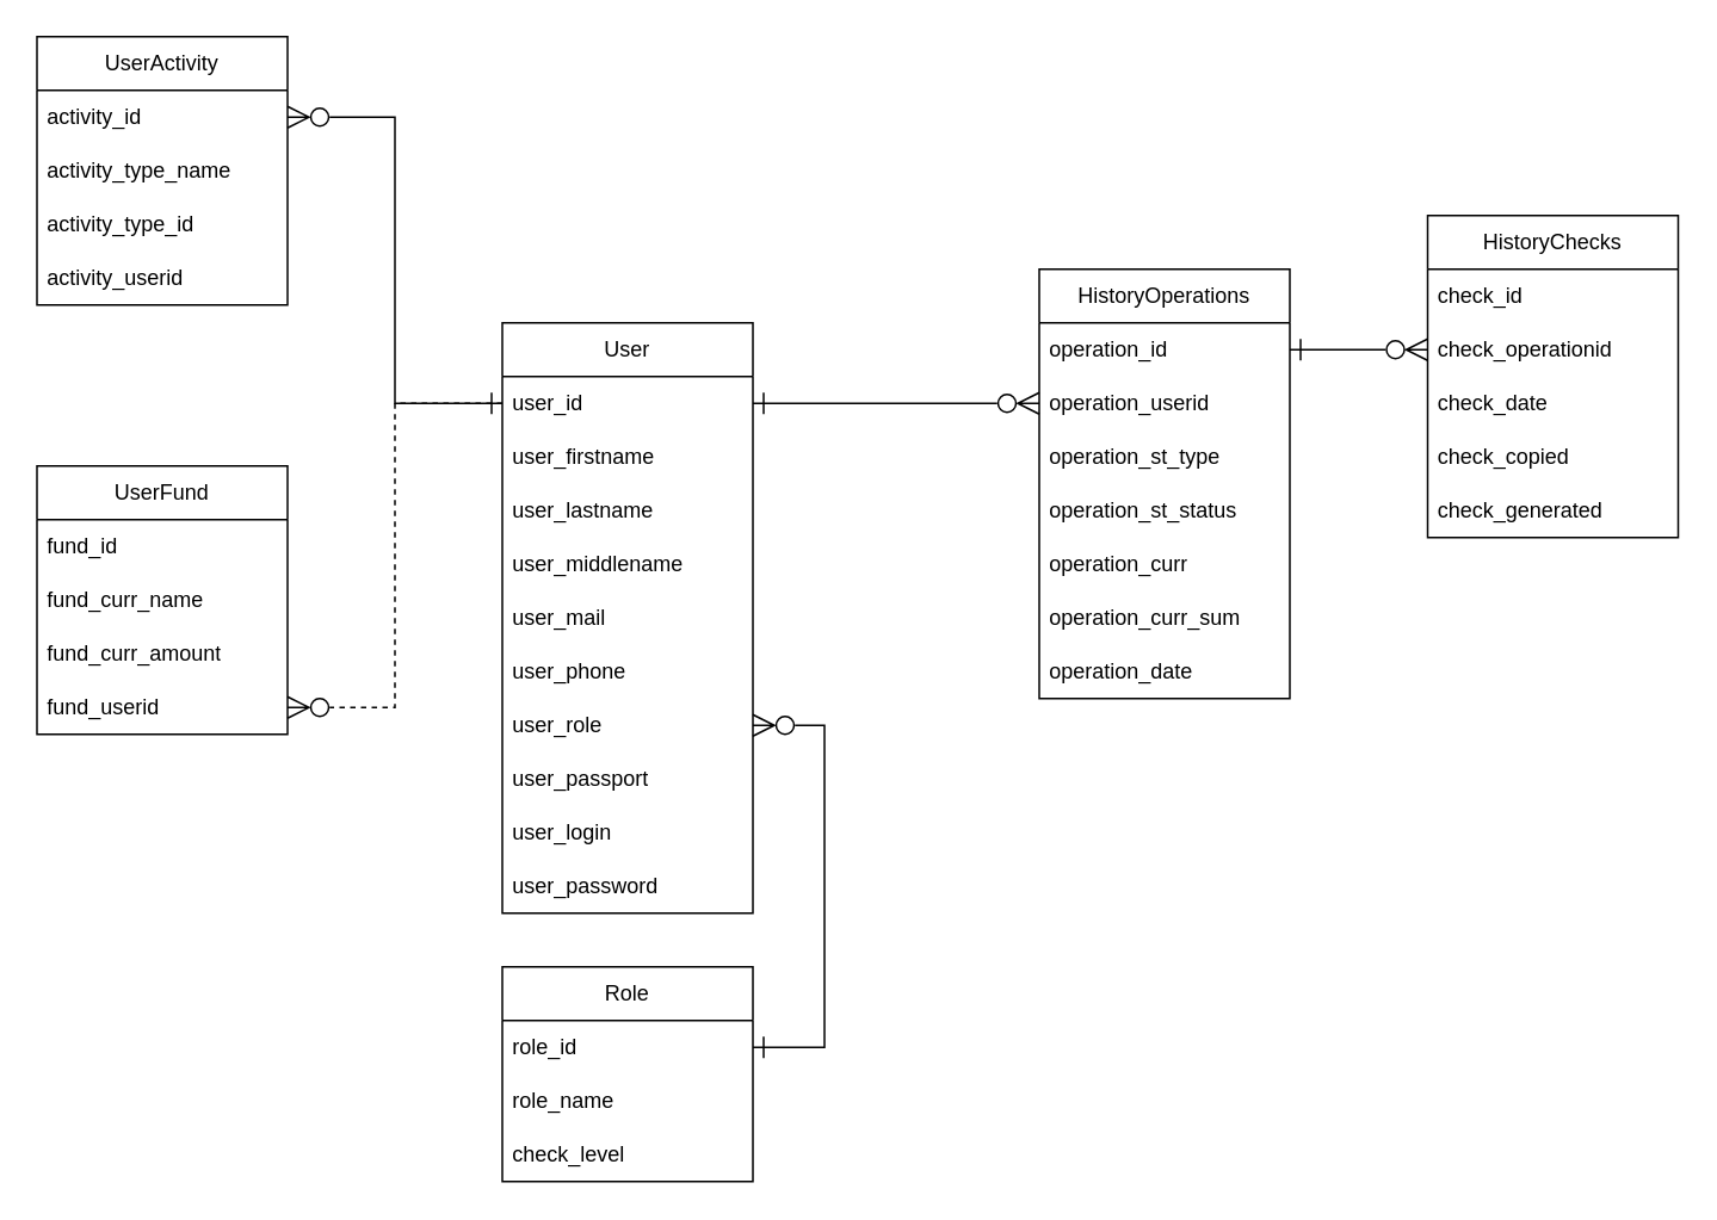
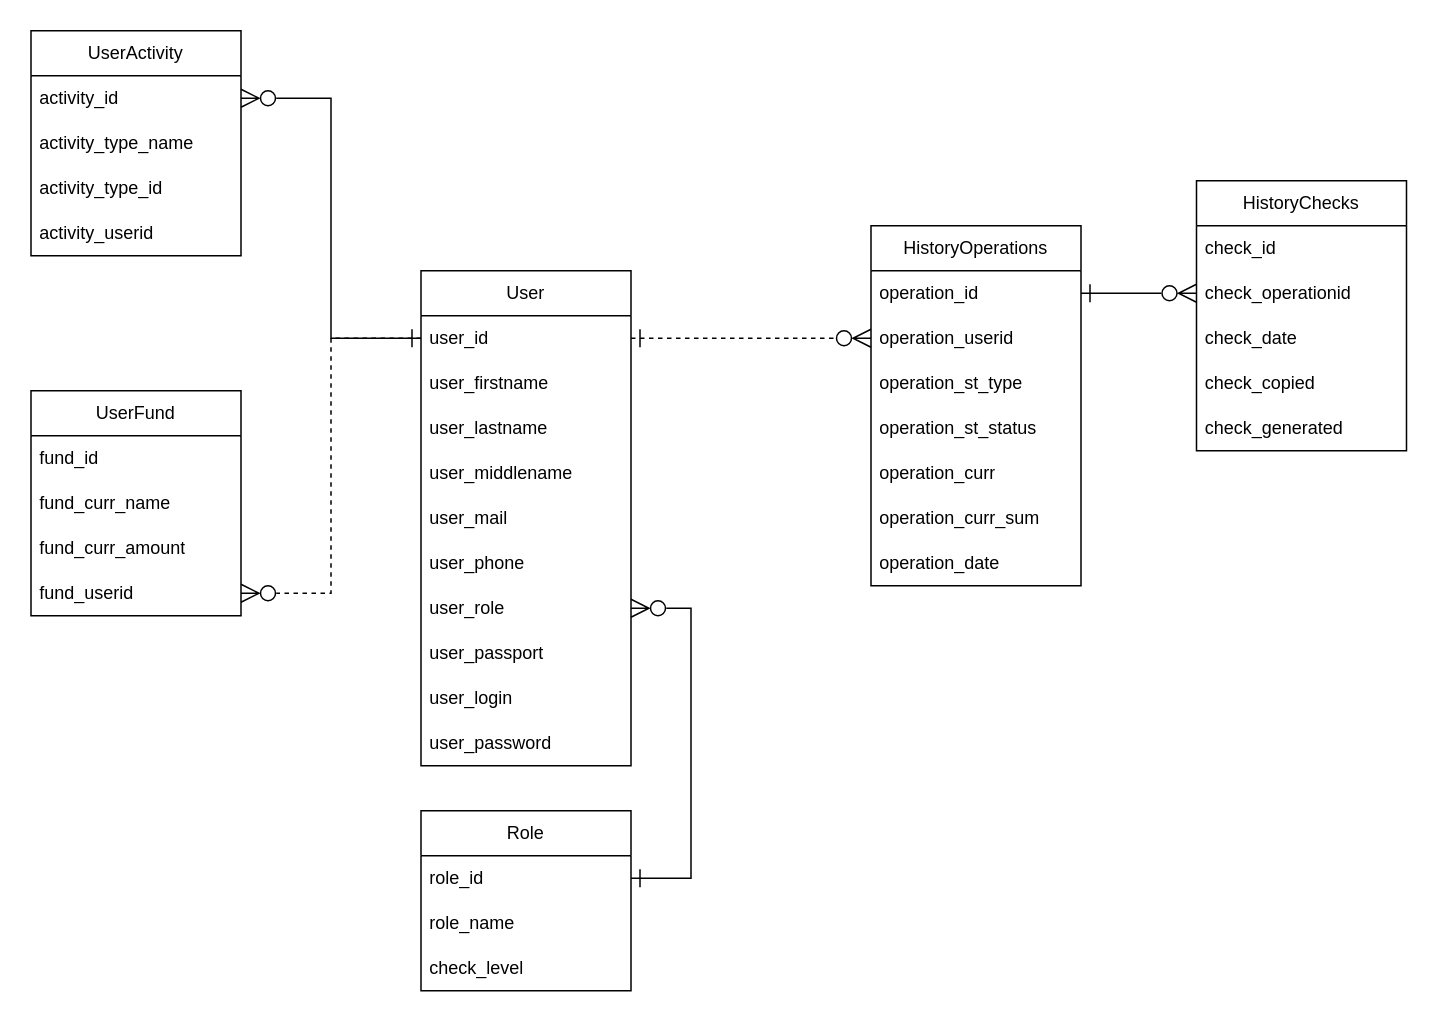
  <mxCell id="0" />
  <mxCell id="1" parent="0" />
  <mxCell id="2" value="UserActivity" style="swimlane;fontStyle=0;childLayout=stackLayout;horizontal=1;startSize=30;horizontalStack=0;resizeParent=1;resizeParentMax=0;resizeLast=0;collapsible=1;marginBottom=0;whiteSpace=wrap;html=1;" vertex="1" parent="1"><mxGeometry x="20" y="20" width="140" height="150" as="geometry" /></mxCell>
  <mxCell id="3" value="activity_id" style="text;strokeColor=none;fillColor=none;align=left;verticalAlign=middle;spacingLeft=4;spacingRight=4;overflow=hidden;points=[[0,0.5],[1,0.5]];portConstraint=eastwest;rotatable=0;whiteSpace=wrap;html=1;" vertex="1" parent="2"><mxGeometry y="30" width="140" height="30" as="geometry" /></mxCell>
  <mxCell id="4" value="activity_type_name" style="text;strokeColor=none;fillColor=none;align=left;verticalAlign=middle;spacingLeft=4;spacingRight=4;overflow=hidden;points=[[0,0.5],[1,0.5]];portConstraint=eastwest;rotatable=0;whiteSpace=wrap;html=1;" vertex="1" parent="2"><mxGeometry y="60" width="140" height="30" as="geometry" /></mxCell>
  <mxCell id="5" value="activity_type_id" style="text;strokeColor=none;fillColor=none;align=left;verticalAlign=middle;spacingLeft=4;spacingRight=4;overflow=hidden;points=[[0,0.5],[1,0.5]];portConstraint=eastwest;rotatable=0;whiteSpace=wrap;html=1;" vertex="1" parent="2"><mxGeometry y="90" width="140" height="30" as="geometry" /></mxCell>
  <mxCell id="6" value="activity_userid" style="text;strokeColor=none;fillColor=none;align=left;verticalAlign=middle;spacingLeft=4;spacingRight=4;overflow=hidden;points=[[0,0.5],[1,0.5]];portConstraint=eastwest;rotatable=0;whiteSpace=wrap;html=1;" vertex="1" parent="2"><mxGeometry y="120" width="140" height="30" as="geometry" /></mxCell>
  <mxCell id="7" value="UserFund" style="swimlane;fontStyle=0;childLayout=stackLayout;horizontal=1;startSize=30;horizontalStack=0;resizeParent=1;resizeParentMax=0;resizeLast=0;collapsible=1;marginBottom=0;whiteSpace=wrap;html=1;" vertex="1" parent="1"><mxGeometry x="20" y="260" width="140" height="150" as="geometry" /></mxCell>
  <mxCell id="8" value="fund_id" style="text;strokeColor=none;fillColor=none;align=left;verticalAlign=middle;spacingLeft=4;spacingRight=4;overflow=hidden;points=[[0,0.5],[1,0.5]];portConstraint=eastwest;rotatable=0;whiteSpace=wrap;html=1;" vertex="1" parent="7"><mxGeometry y="30" width="140" height="30" as="geometry" /></mxCell>
  <mxCell id="9" value="fund_curr_name" style="text;strokeColor=none;fillColor=none;align=left;verticalAlign=middle;spacingLeft=4;spacingRight=4;overflow=hidden;points=[[0,0.5],[1,0.5]];portConstraint=eastwest;rotatable=0;whiteSpace=wrap;html=1;" vertex="1" parent="7"><mxGeometry y="60" width="140" height="30" as="geometry" /></mxCell>
  <mxCell id="10" value="fund_curr_amount" style="text;strokeColor=none;fillColor=none;align=left;verticalAlign=middle;spacingLeft=4;spacingRight=4;overflow=hidden;points=[[0,0.5],[1,0.5]];portConstraint=eastwest;rotatable=0;whiteSpace=wrap;html=1;" vertex="1" parent="7"><mxGeometry y="90" width="140" height="30" as="geometry" /></mxCell>
  <mxCell id="11" value="fund_userid" style="text;strokeColor=none;fillColor=none;align=left;verticalAlign=middle;spacingLeft=4;spacingRight=4;overflow=hidden;points=[[0,0.5],[1,0.5]];portConstraint=eastwest;rotatable=0;whiteSpace=wrap;html=1;" vertex="1" parent="7"><mxGeometry y="120" width="140" height="30" as="geometry" /></mxCell>
  <mxCell id="12" value="User" style="swimlane;fontStyle=0;childLayout=stackLayout;horizontal=1;startSize=30;horizontalStack=0;resizeParent=1;resizeParentMax=0;resizeLast=0;collapsible=1;marginBottom=0;whiteSpace=wrap;html=1;" vertex="1" parent="1"><mxGeometry x="280" y="180" width="140" height="330" as="geometry" /></mxCell>
  <mxCell id="13" value="user_id" style="text;strokeColor=none;fillColor=none;align=left;verticalAlign=middle;spacingLeft=4;spacingRight=4;overflow=hidden;points=[[0,0.5],[1,0.5]];portConstraint=eastwest;rotatable=0;whiteSpace=wrap;html=1;" vertex="1" parent="12"><mxGeometry y="30" width="140" height="30" as="geometry" /></mxCell>
  <mxCell id="14" value="user_firstname" style="text;strokeColor=none;fillColor=none;align=left;verticalAlign=middle;spacingLeft=4;spacingRight=4;overflow=hidden;points=[[0,0.5],[1,0.5]];portConstraint=eastwest;rotatable=0;whiteSpace=wrap;html=1;" vertex="1" parent="12"><mxGeometry y="60" width="140" height="30" as="geometry" /></mxCell>
  <mxCell id="15" value="user_lastname" style="text;strokeColor=none;fillColor=none;align=left;verticalAlign=middle;spacingLeft=4;spacingRight=4;overflow=hidden;points=[[0,0.5],[1,0.5]];portConstraint=eastwest;rotatable=0;whiteSpace=wrap;html=1;" vertex="1" parent="12"><mxGeometry y="90" width="140" height="30" as="geometry" /></mxCell>
  <mxCell id="16" value="user_middlename" style="text;strokeColor=none;fillColor=none;align=left;verticalAlign=middle;spacingLeft=4;spacingRight=4;overflow=hidden;points=[[0,0.5],[1,0.5]];portConstraint=eastwest;rotatable=0;whiteSpace=wrap;html=1;" vertex="1" parent="12"><mxGeometry y="120" width="140" height="30" as="geometry" /></mxCell>
  <mxCell id="17" value="user_mail" style="text;strokeColor=none;fillColor=none;align=left;verticalAlign=middle;spacingLeft=4;spacingRight=4;overflow=hidden;points=[[0,0.5],[1,0.5]];portConstraint=eastwest;rotatable=0;whiteSpace=wrap;html=1;" vertex="1" parent="12"><mxGeometry y="150" width="140" height="30" as="geometry" /></mxCell>
  <mxCell id="18" value="user_phone&lt;span style=&quot;color: rgba(0, 0, 0, 0); font-family: monospace; font-size: 0px; text-wrap: nowrap;&quot;&gt;%3CmxGraphModel%3E%3Croot%3E%3CmxCell%20id%3D%220%22%2F%3E%3CmxCell%20id%3D%221%22%20parent%3D%220%22%2F%3E%3CmxCell%20id%3D%222%22%20value%3D%22user_mail%22%20style%3D%22text%3BstrokeColor%3Dnone%3BfillColor%3Dnone%3Balign%3Dleft%3BverticalAlign%3Dmiddle%3BspacingLeft%3D4%3BspacingRight%3D4%3Boverflow%3Dhidden%3Bpoints%3D%5B%5B0%2C0.5%5D%2C%5B1%2C0.5%5D%5D%3BportConstraint%3Deastwest%3Brotatable%3D0%3BwhiteSpace%3Dwrap%3Bhtml%3D1%3B%22%20vertex%3D%221%22%20parent%3D%221%22%3E%3CmxGeometry%20x%3D%22320%22%20y%3D%22430%22%20width%3D%22140%22%20height%3D%2230%22%20as%3D%22geometry%22%2F%3E%3C%2FmxCell%3E%3C%2Froot%3E%3C%2FmxGraphModel%3E&lt;/span&gt;" style="text;strokeColor=none;fillColor=none;align=left;verticalAlign=middle;spacingLeft=4;spacingRight=4;overflow=hidden;points=[[0,0.5],[1,0.5]];portConstraint=eastwest;rotatable=0;whiteSpace=wrap;html=1;" vertex="1" parent="12"><mxGeometry y="180" width="140" height="30" as="geometry" /></mxCell>
  <mxCell id="19" value="user_role" style="text;strokeColor=none;fillColor=none;align=left;verticalAlign=middle;spacingLeft=4;spacingRight=4;overflow=hidden;points=[[0,0.5],[1,0.5]];portConstraint=eastwest;rotatable=0;whiteSpace=wrap;html=1;" vertex="1" parent="12"><mxGeometry y="210" width="140" height="30" as="geometry" /></mxCell>
  <mxCell id="20" value="user_passport" style="text;strokeColor=none;fillColor=none;align=left;verticalAlign=middle;spacingLeft=4;spacingRight=4;overflow=hidden;points=[[0,0.5],[1,0.5]];portConstraint=eastwest;rotatable=0;whiteSpace=wrap;html=1;" vertex="1" parent="12"><mxGeometry y="240" width="140" height="30" as="geometry" /></mxCell>
  <mxCell id="21" value="user_login" style="text;strokeColor=none;fillColor=none;align=left;verticalAlign=middle;spacingLeft=4;spacingRight=4;overflow=hidden;points=[[0,0.5],[1,0.5]];portConstraint=eastwest;rotatable=0;whiteSpace=wrap;html=1;" vertex="1" parent="12"><mxGeometry y="270" width="140" height="30" as="geometry" /></mxCell>
  <mxCell id="22" value="user_password" style="text;strokeColor=none;fillColor=none;align=left;verticalAlign=middle;spacingLeft=4;spacingRight=4;overflow=hidden;points=[[0,0.5],[1,0.5]];portConstraint=eastwest;rotatable=0;whiteSpace=wrap;html=1;" vertex="1" parent="12"><mxGeometry y="300" width="140" height="30" as="geometry" /></mxCell>
  <mxCell id="23" style="edgeStyle=orthogonalEdgeStyle;rounded=0;orthogonalLoop=1;jettySize=auto;html=1;exitX=0;exitY=0.5;exitDx=0;exitDy=0;entryX=1;entryY=0.5;entryDx=0;entryDy=0;endArrow=ERzeroToMany;endFill=0;endSize=10;" edge="1" parent="1" source="13" target="3"><mxGeometry relative="1" as="geometry" /></mxCell>
  <mxCell id="24" style="edgeStyle=orthogonalEdgeStyle;rounded=0;orthogonalLoop=1;jettySize=auto;html=1;exitX=0;exitY=0.5;exitDx=0;exitDy=0;entryX=1;entryY=0.5;entryDx=0;entryDy=0;endArrow=ERzeroToMany;endFill=0;strokeWidth=1;endSize=10;startArrow=ERone;startFill=0;startSize=10;dashed=1;" edge="1" parent="1" source="13" target="11"><mxGeometry relative="1" as="geometry" /></mxCell>
  <mxCell id="25" value="Role" style="swimlane;fontStyle=0;childLayout=stackLayout;horizontal=1;startSize=30;horizontalStack=0;resizeParent=1;resizeParentMax=0;resizeLast=0;collapsible=1;marginBottom=0;whiteSpace=wrap;html=1;" vertex="1" parent="1"><mxGeometry x="280" y="540" width="140" height="120" as="geometry" /></mxCell>
  <mxCell id="26" value="role_id" style="text;strokeColor=none;fillColor=none;align=left;verticalAlign=middle;spacingLeft=4;spacingRight=4;overflow=hidden;points=[[0,0.5],[1,0.5]];portConstraint=eastwest;rotatable=0;whiteSpace=wrap;html=1;" vertex="1" parent="25"><mxGeometry y="30" width="140" height="30" as="geometry" /></mxCell>
  <mxCell id="27" value="role_name" style="text;strokeColor=none;fillColor=none;align=left;verticalAlign=middle;spacingLeft=4;spacingRight=4;overflow=hidden;points=[[0,0.5],[1,0.5]];portConstraint=eastwest;rotatable=0;whiteSpace=wrap;html=1;" vertex="1" parent="25"><mxGeometry y="60" width="140" height="30" as="geometry" /></mxCell>
  <mxCell id="28" value="check_level" style="text;strokeColor=none;fillColor=none;align=left;verticalAlign=middle;spacingLeft=4;spacingRight=4;overflow=hidden;points=[[0,0.5],[1,0.5]];portConstraint=eastwest;rotatable=0;whiteSpace=wrap;html=1;" vertex="1" parent="25"><mxGeometry y="90" width="140" height="30" as="geometry" /></mxCell>
  <mxCell id="29" style="edgeStyle=orthogonalEdgeStyle;rounded=0;orthogonalLoop=1;jettySize=auto;html=1;exitX=1;exitY=0.5;exitDx=0;exitDy=0;entryX=1;entryY=0.5;entryDx=0;entryDy=0;endArrow=ERzeroToMany;endFill=0;endSize=10;startSize=10;startArrow=ERone;startFill=0;" edge="1" parent="1" source="26" target="19"><mxGeometry relative="1" as="geometry"><Array as="points"><mxPoint x="460" y="585" /><mxPoint x="460" y="405" /></Array></mxGeometry></mxCell>
  <mxCell id="30" value="HistoryOperations" style="swimlane;fontStyle=0;childLayout=stackLayout;horizontal=1;startSize=30;horizontalStack=0;resizeParent=1;resizeParentMax=0;resizeLast=0;collapsible=1;marginBottom=0;whiteSpace=wrap;html=1;" vertex="1" parent="1"><mxGeometry x="580" y="150" width="140" height="240" as="geometry" /></mxCell>
  <mxCell id="31" value="operation_id" style="text;strokeColor=none;fillColor=none;align=left;verticalAlign=middle;spacingLeft=4;spacingRight=4;overflow=hidden;points=[[0,0.5],[1,0.5]];portConstraint=eastwest;rotatable=0;whiteSpace=wrap;html=1;" vertex="1" parent="30"><mxGeometry y="30" width="140" height="30" as="geometry" /></mxCell>
  <mxCell id="32" value="operation_userid" style="text;strokeColor=none;fillColor=none;align=left;verticalAlign=middle;spacingLeft=4;spacingRight=4;overflow=hidden;points=[[0,0.5],[1,0.5]];portConstraint=eastwest;rotatable=0;whiteSpace=wrap;html=1;" vertex="1" parent="30"><mxGeometry y="60" width="140" height="30" as="geometry" /></mxCell>
  <mxCell id="33" value="operation_st_type&lt;span style=&quot;color: rgba(0, 0, 0, 0); font-family: monospace; font-size: 0px; text-wrap: nowrap;&quot;&gt;%3CmxGraphModel%3E%3Croot%3E%3CmxCell%20id%3D%220%22%2F%3E%3CmxCell%20id%3D%221%22%20parent%3D%220%22%2F%3E%3CmxCell%20id%3D%222%22%20value%3D%22role_level%22%20style%3D%22text%3BstrokeColor%3Dnone%3BfillColor%3Dnone%3Balign%3Dleft%3BverticalAlign%3Dmiddle%3BspacingLeft%3D4%3BspacingRight%3D4%3Boverflow%3Dhidden%3Bpoints%3D%5B%5B0%2C0.5%5D%2C%5B1%2C0.5%5D%5D%3BportConstraint%3Deastwest%3Brotatable%3D0%3BwhiteSpace%3Dwrap%3Bhtml%3D1%3B%22%20vertex%3D%221%22%20parent%3D%221%22%3E%3CmxGeometry%20x%3D%22310%22%20y%3D%22730%22%20width%3D%22140%22%20height%3D%2230%22%20as%3D%22geometry%22%2F%3E%3C%2FmxCell%3E%3C%2Froot%3E%3C%2FmxGraphModel%3E&lt;/span&gt;" style="text;strokeColor=none;fillColor=none;align=left;verticalAlign=middle;spacingLeft=4;spacingRight=4;overflow=hidden;points=[[0,0.5],[1,0.5]];portConstraint=eastwest;rotatable=0;whiteSpace=wrap;html=1;" vertex="1" parent="30"><mxGeometry y="90" width="140" height="30" as="geometry" /></mxCell>
  <mxCell id="34" value="operation_st_status" style="text;strokeColor=none;fillColor=none;align=left;verticalAlign=middle;spacingLeft=4;spacingRight=4;overflow=hidden;points=[[0,0.5],[1,0.5]];portConstraint=eastwest;rotatable=0;whiteSpace=wrap;html=1;" vertex="1" parent="30"><mxGeometry y="120" width="140" height="30" as="geometry" /></mxCell>
  <mxCell id="35" value="operation_curr" style="text;strokeColor=none;fillColor=none;align=left;verticalAlign=middle;spacingLeft=4;spacingRight=4;overflow=hidden;points=[[0,0.5],[1,0.5]];portConstraint=eastwest;rotatable=0;whiteSpace=wrap;html=1;" vertex="1" parent="30"><mxGeometry y="150" width="140" height="30" as="geometry" /></mxCell>
  <mxCell id="36" value="operation_curr_sum" style="text;strokeColor=none;fillColor=none;align=left;verticalAlign=middle;spacingLeft=4;spacingRight=4;overflow=hidden;points=[[0,0.5],[1,0.5]];portConstraint=eastwest;rotatable=0;whiteSpace=wrap;html=1;" vertex="1" parent="30"><mxGeometry y="180" width="140" height="30" as="geometry" /></mxCell>
  <mxCell id="37" value="operation_date" style="text;strokeColor=none;fillColor=none;align=left;verticalAlign=middle;spacingLeft=4;spacingRight=4;overflow=hidden;points=[[0,0.5],[1,0.5]];portConstraint=eastwest;rotatable=0;whiteSpace=wrap;html=1;" vertex="1" parent="30"><mxGeometry y="210" width="140" height="30" as="geometry" /></mxCell>
- <mxCell id="38" style="edgeStyle=orthogonalEdgeStyle;rounded=0;orthogonalLoop=1;jettySize=auto;html=1;entryX=0;entryY=0.5;entryDx=0;entryDy=0;endArrow=ERzeroToMany;endFill=0;endSize=10;startSize=10;startArrow=ERone;startFill=0;" edge="1" parent="1" source="13" target="32"><mxGeometry relative="1" as="geometry" /></mxCell>
+ <mxCell id="38" style="edgeStyle=orthogonalEdgeStyle;rounded=0;orthogonalLoop=1;jettySize=auto;html=1;entryX=0;entryY=0.5;entryDx=0;entryDy=0;endArrow=ERzeroToMany;endFill=0;endSize=10;startSize=10;startArrow=ERone;startFill=0;dashed=1;" edge="1" parent="1" source="13" target="32"><mxGeometry relative="1" as="geometry" /></mxCell>
  <mxCell id="39" value="HistoryChecks" style="swimlane;fontStyle=0;childLayout=stackLayout;horizontal=1;startSize=30;horizontalStack=0;resizeParent=1;resizeParentMax=0;resizeLast=0;collapsible=1;marginBottom=0;whiteSpace=wrap;html=1;" vertex="1" parent="1"><mxGeometry x="797" y="120" width="140" height="180" as="geometry" /></mxCell>
  <mxCell id="40" value="check_id" style="text;strokeColor=none;fillColor=none;align=left;verticalAlign=middle;spacingLeft=4;spacingRight=4;overflow=hidden;points=[[0,0.5],[1,0.5]];portConstraint=eastwest;rotatable=0;whiteSpace=wrap;html=1;" vertex="1" parent="39"><mxGeometry y="30" width="140" height="30" as="geometry" /></mxCell>
  <mxCell id="41" value="check_operationid" style="text;strokeColor=none;fillColor=none;align=left;verticalAlign=middle;spacingLeft=4;spacingRight=4;overflow=hidden;points=[[0,0.5],[1,0.5]];portConstraint=eastwest;rotatable=0;whiteSpace=wrap;html=1;" vertex="1" parent="39"><mxGeometry y="60" width="140" height="30" as="geometry" /></mxCell>
  <mxCell id="42" value="check_date" style="text;strokeColor=none;fillColor=none;align=left;verticalAlign=middle;spacingLeft=4;spacingRight=4;overflow=hidden;points=[[0,0.5],[1,0.5]];portConstraint=eastwest;rotatable=0;whiteSpace=wrap;html=1;" vertex="1" parent="39"><mxGeometry y="90" width="140" height="30" as="geometry" /></mxCell>
  <mxCell id="43" value="check_copied" style="text;strokeColor=none;fillColor=none;align=left;verticalAlign=middle;spacingLeft=4;spacingRight=4;overflow=hidden;points=[[0,0.5],[1,0.5]];portConstraint=eastwest;rotatable=0;whiteSpace=wrap;html=1;" vertex="1" parent="39"><mxGeometry y="120" width="140" height="30" as="geometry" /></mxCell>
  <mxCell id="44" value="check_generated" style="text;strokeColor=none;fillColor=none;align=left;verticalAlign=middle;spacingLeft=4;spacingRight=4;overflow=hidden;points=[[0,0.5],[1,0.5]];portConstraint=eastwest;rotatable=0;whiteSpace=wrap;html=1;" vertex="1" parent="39"><mxGeometry y="150" width="140" height="30" as="geometry" /></mxCell>
  <mxCell id="45" style="edgeStyle=orthogonalEdgeStyle;rounded=0;orthogonalLoop=1;jettySize=auto;html=1;exitX=1;exitY=0.5;exitDx=0;exitDy=0;entryX=0;entryY=0.5;entryDx=0;entryDy=0;endSize=10;startSize=10;endArrow=ERzeroToMany;endFill=0;startArrow=ERone;startFill=0;" edge="1" parent="1" source="31" target="41"><mxGeometry relative="1" as="geometry" /></mxCell>
